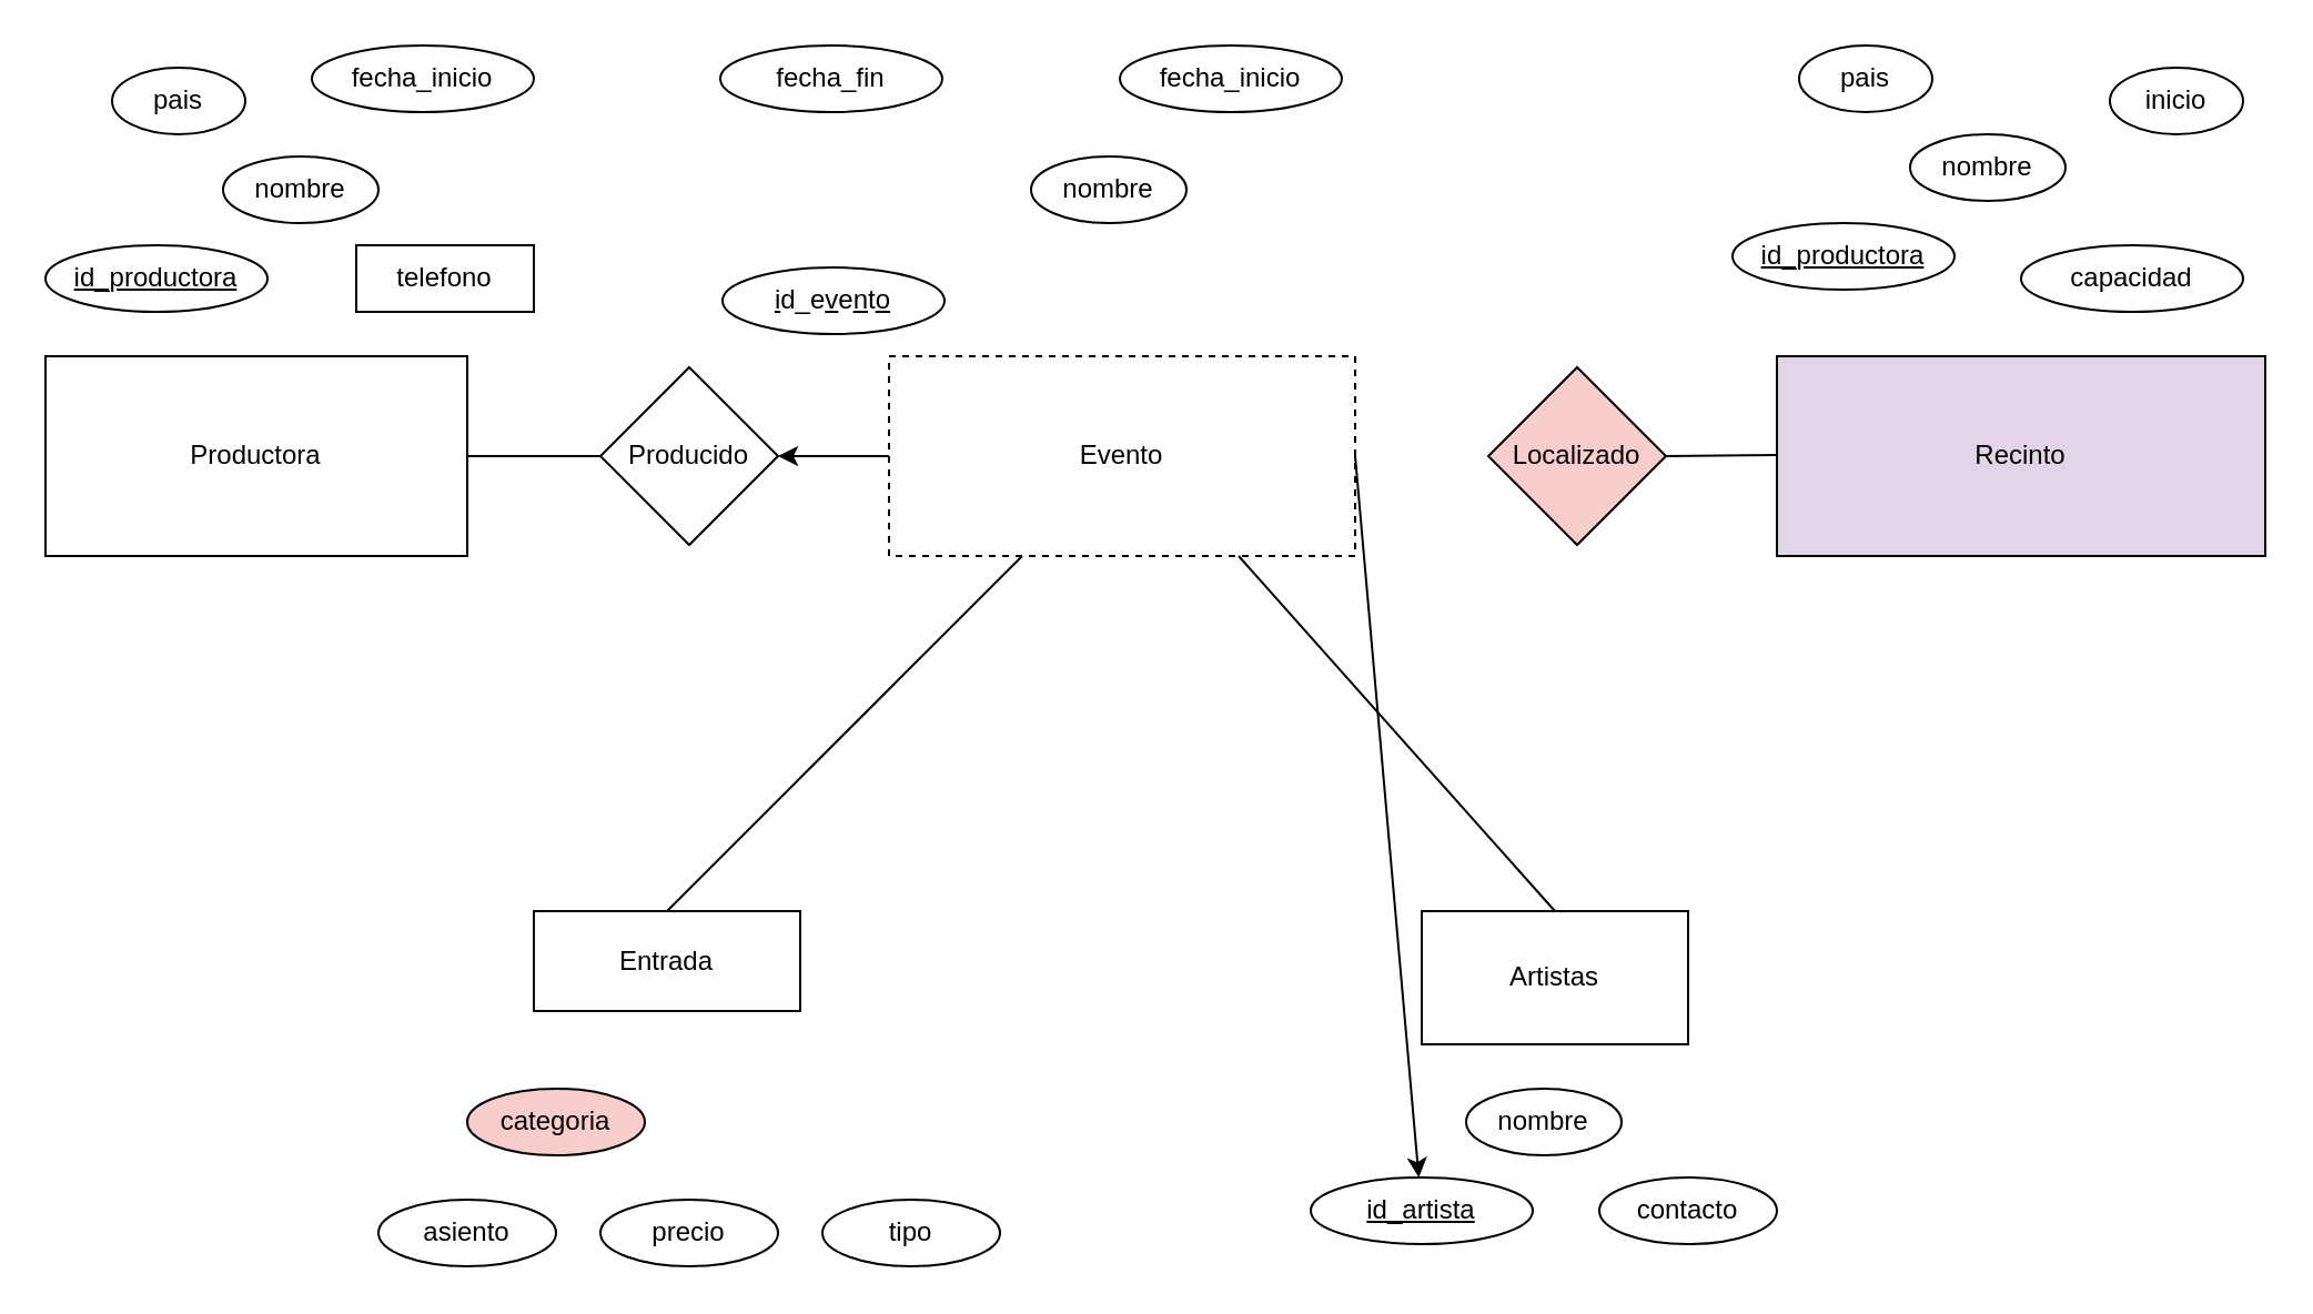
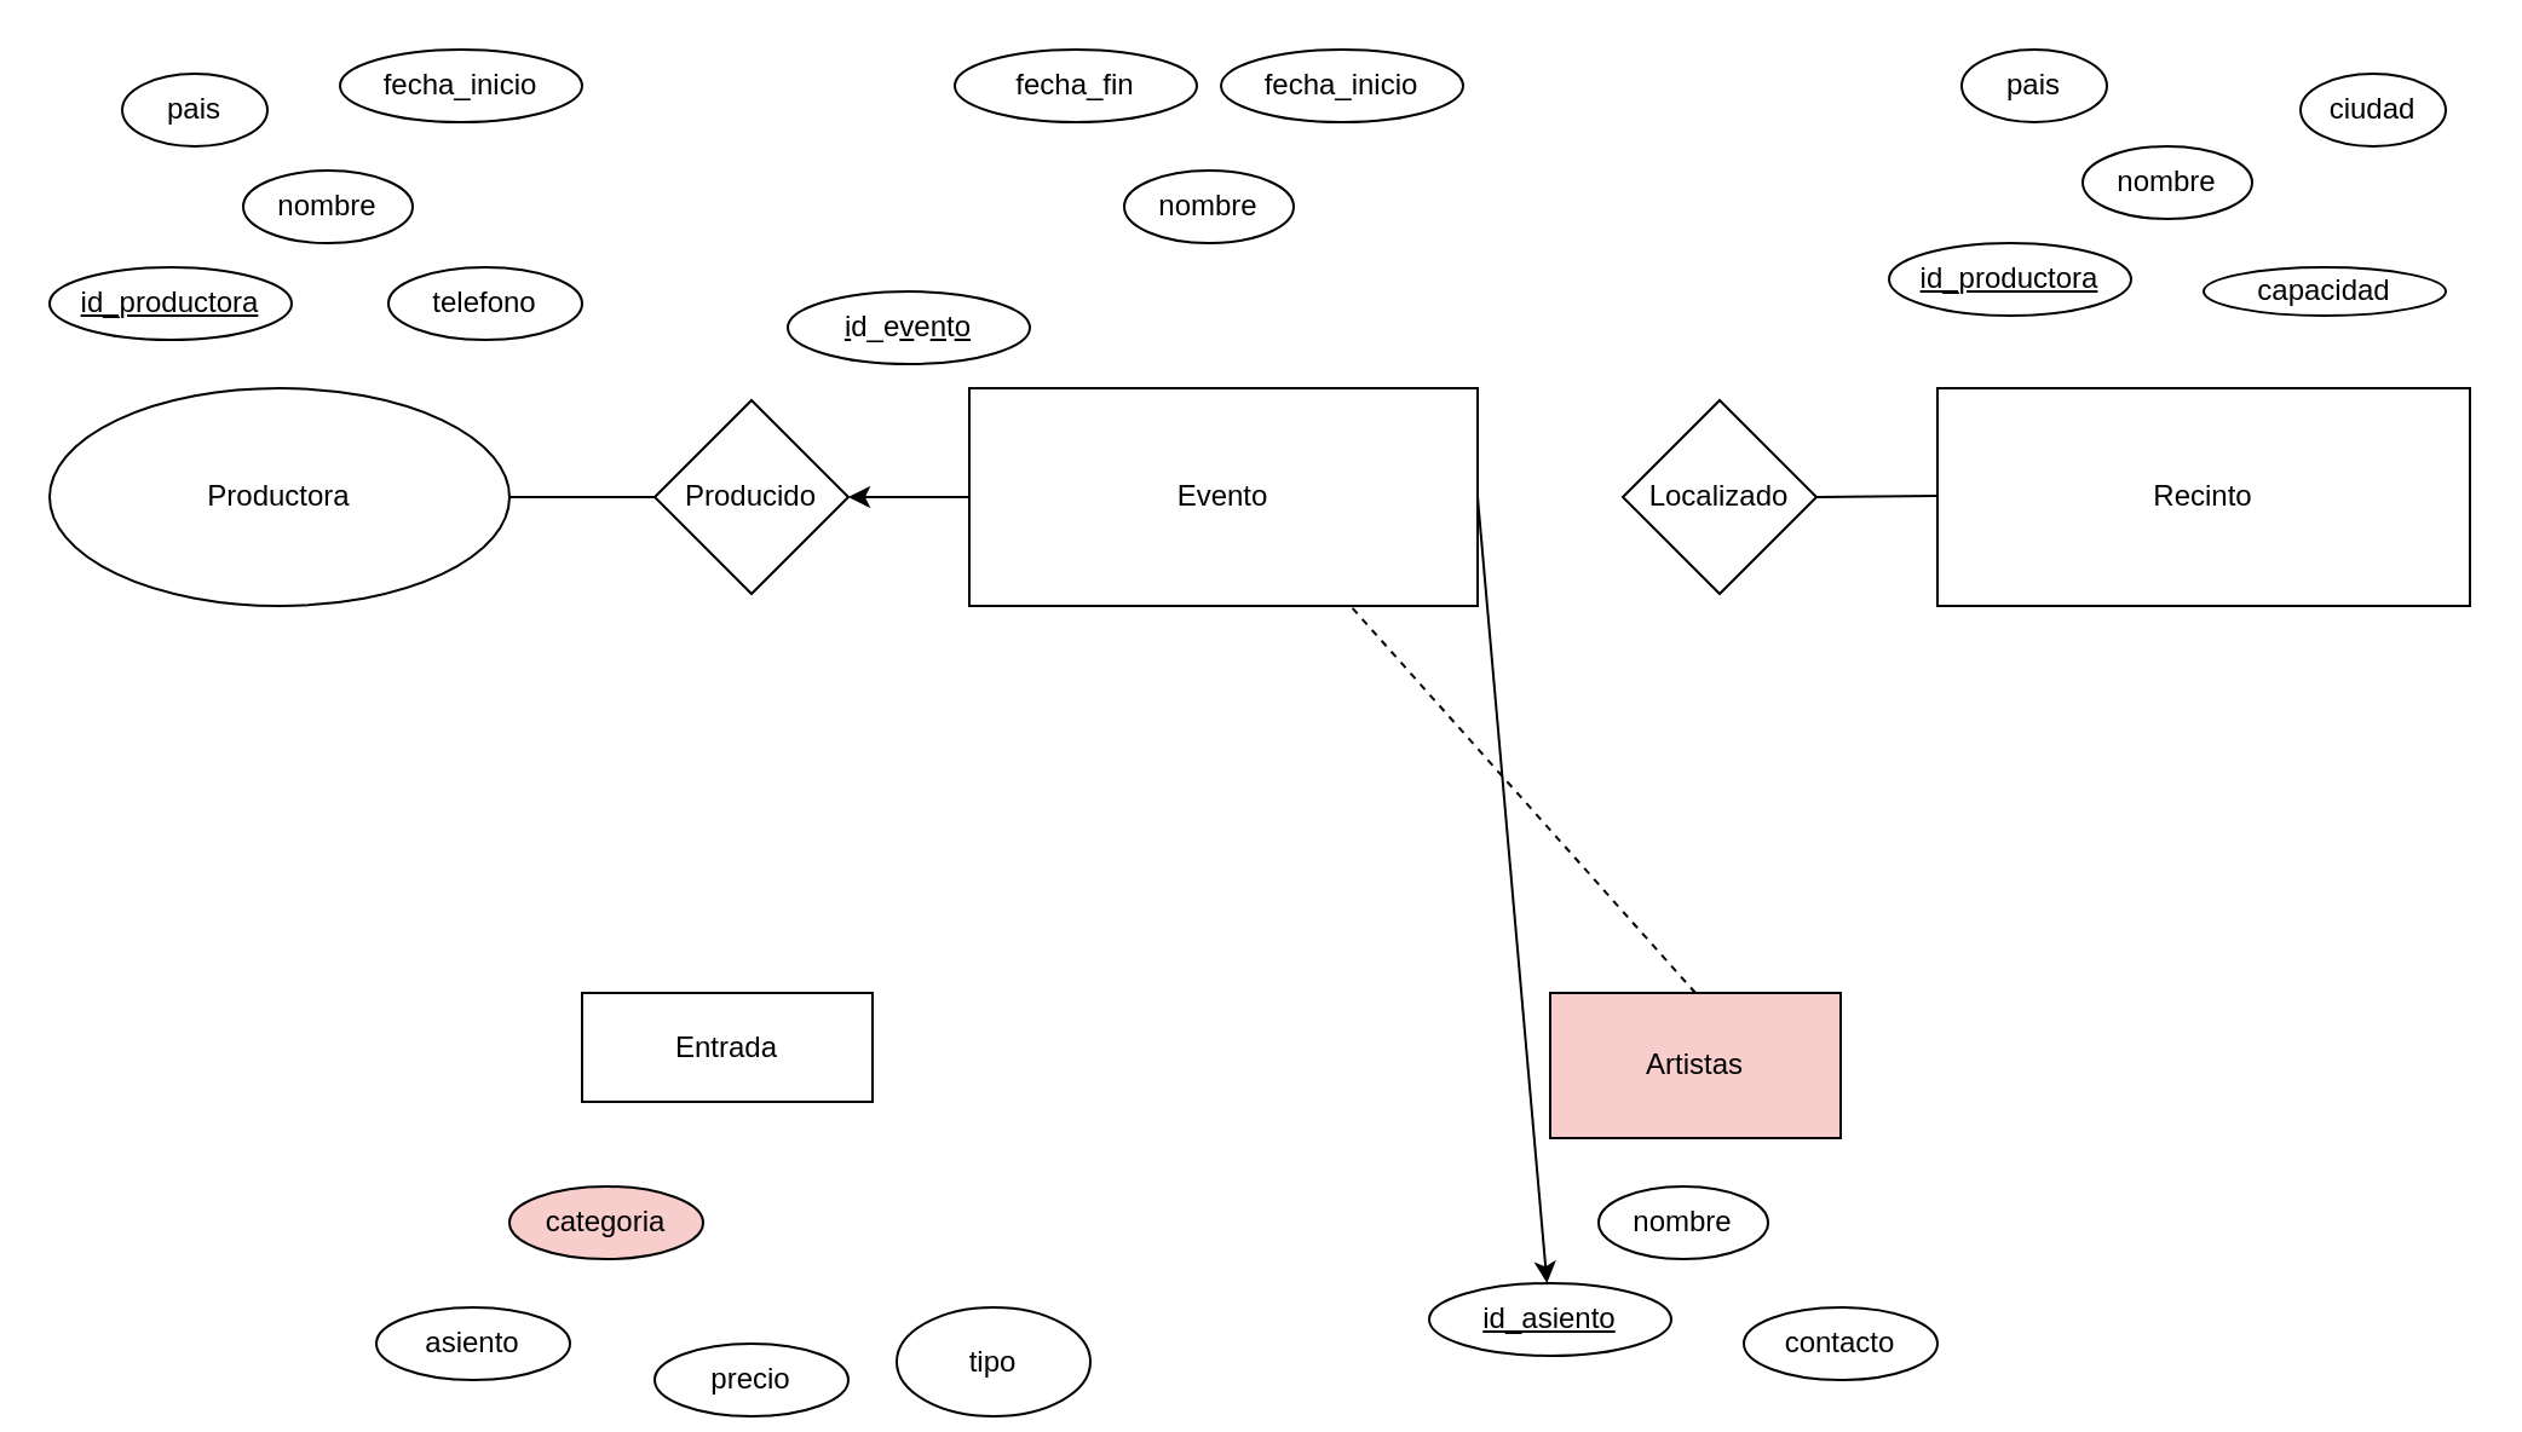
  <mxCell id="0" />
  <mxCell id="1" parent="0" />
- <mxCell id="2" value="Productora" style="rounded=0;whiteSpace=wrap;html=1;" parent="1" vertex="1"><mxGeometry x="20" y="160" width="190" height="90" as="geometry" /></mxCell>
- <mxCell id="3" value="Recinto" style="rounded=0;whiteSpace=wrap;html=1;fillColor=#e1d5e7;" parent="1" vertex="1"><mxGeometry x="800" y="160" width="220" height="90" as="geometry" /></mxCell>
- <mxCell id="4" value="Evento" style="rounded=0;whiteSpace=wrap;html=1;dashed=1;" parent="1" vertex="1"><mxGeometry x="400" y="160" width="210" height="90" as="geometry" /></mxCell>
+ <mxCell id="2" value="Productora" style="ellipse;whiteSpace=wrap;html=1;" parent="1" vertex="1"><mxGeometry x="20" y="160" width="190" height="90" as="geometry" /></mxCell>
+ <mxCell id="3" value="Recinto" style="rounded=0;whiteSpace=wrap;html=1;" parent="1" vertex="1"><mxGeometry x="800" y="160" width="220" height="90" as="geometry" /></mxCell>
+ <mxCell id="4" value="Evento" style="rounded=0;whiteSpace=wrap;html=1;" parent="1" vertex="1"><mxGeometry x="400" y="160" width="210" height="90" as="geometry" /></mxCell>
  <mxCell id="5" value="Entrada" style="rounded=0;whiteSpace=wrap;html=1;" parent="1" vertex="1"><mxGeometry x="240" y="410" width="120" height="45" as="geometry" /></mxCell>
- <mxCell id="6" value="Artistas" style="rounded=0;whiteSpace=wrap;html=1;" parent="1" vertex="1"><mxGeometry x="640" y="410" width="120" height="60" as="geometry" /></mxCell>
+ <mxCell id="6" value="Artistas" style="rounded=0;whiteSpace=wrap;html=1;fillColor=#f8cecc;" parent="1" vertex="1"><mxGeometry x="640" y="410" width="120" height="60" as="geometry" /></mxCell>
  <mxCell id="7" value="&lt;u&gt;id_productora&lt;/u&gt;" style="ellipse;whiteSpace=wrap;html=1;" parent="1" vertex="1"><mxGeometry x="20" y="110" width="100" height="30" as="geometry" /></mxCell>
  <mxCell id="8" value="nombre" style="ellipse;whiteSpace=wrap;html=1;" parent="1" vertex="1"><mxGeometry x="100" y="70" width="70" height="30" as="geometry" /></mxCell>
  <mxCell id="9" value="pais" style="ellipse;whiteSpace=wrap;html=1;" parent="1" vertex="1"><mxGeometry x="50" y="30" width="60" height="30" as="geometry" /></mxCell>
  <mxCell id="10" value="fecha_inicio" style="ellipse;whiteSpace=wrap;html=1;" parent="1" vertex="1"><mxGeometry x="140" y="20" width="100" height="30" as="geometry" /></mxCell>
- <mxCell id="11" value="telefono" style="whiteSpace=wrap;html=1;rounded=0;" parent="1" vertex="1"><mxGeometry x="160" y="110" width="80" height="30" as="geometry" /></mxCell>
+ <mxCell id="11" value="telefono" style="ellipse;whiteSpace=wrap;html=1;" parent="1" vertex="1"><mxGeometry x="160" y="110" width="80" height="30" as="geometry" /></mxCell>
  <mxCell id="12" value="nombre" style="ellipse;whiteSpace=wrap;html=1;" parent="1" vertex="1"><mxGeometry x="464" y="70" width="70" height="30" as="geometry" /></mxCell>
  <mxCell id="13" value="fecha_inicio" style="ellipse;whiteSpace=wrap;html=1;" parent="1" vertex="1"><mxGeometry x="504" y="20" width="100" height="30" as="geometry" /></mxCell>
- <mxCell id="14" value="fecha_fin" style="ellipse;whiteSpace=wrap;html=1;" parent="1" vertex="1"><mxGeometry x="324" y="20" width="100" height="30" as="geometry" /></mxCell>
+ <mxCell id="14" value="fecha_fin" style="ellipse;whiteSpace=wrap;html=1;" parent="1" vertex="1"><mxGeometry x="394" y="20" width="100" height="30" as="geometry" /></mxCell>
  <mxCell id="15" value="&lt;u&gt;i&lt;/u&gt;d_e&lt;u&gt;v&lt;/u&gt;e&lt;u&gt;n&lt;/u&gt;t&lt;u&gt;o&lt;/u&gt;" style="ellipse;whiteSpace=wrap;html=1;" parent="1" vertex="1"><mxGeometry x="325" y="120" width="100" height="30" as="geometry" /></mxCell>
  <mxCell id="16" value="&lt;u&gt;id_productora&lt;/u&gt;" style="ellipse;whiteSpace=wrap;html=1;" parent="1" vertex="1"><mxGeometry x="780" y="100" width="100" height="30" as="geometry" /></mxCell>
  <mxCell id="17" value="nombre" style="ellipse;whiteSpace=wrap;html=1;" parent="1" vertex="1"><mxGeometry x="860" y="60" width="70" height="30" as="geometry" /></mxCell>
  <mxCell id="18" value="pais" style="ellipse;whiteSpace=wrap;html=1;" parent="1" vertex="1"><mxGeometry x="810" y="20" width="60" height="30" as="geometry" /></mxCell>
- <mxCell id="19" value="inicio" style="ellipse;whiteSpace=wrap;html=1;" parent="1" vertex="1"><mxGeometry x="950" y="30" width="60" height="30" as="geometry" /></mxCell>
- <mxCell id="20" value="capacidad" style="ellipse;whiteSpace=wrap;html=1;" parent="1" vertex="1"><mxGeometry x="910" y="110" width="100" height="30" as="geometry" /></mxCell>
+ <mxCell id="19" value="ciudad" style="ellipse;whiteSpace=wrap;html=1;" parent="1" vertex="1"><mxGeometry x="950" y="30" width="60" height="30" as="geometry" /></mxCell>
+ <mxCell id="20" value="capacidad" style="ellipse;whiteSpace=wrap;html=1;" parent="1" vertex="1"><mxGeometry x="910" y="110" width="100" height="20" as="geometry" /></mxCell>
  <mxCell id="21" value="Producido&lt;span style=&quot;color: rgba(0, 0, 0, 0); font-family: monospace; font-size: 0px; text-align: start;&quot;&gt;%3CmxGraphModel%3E%3Croot%3E%3CmxCell%20id%3D%220%22%2F%3E%3CmxCell%20id%3D%221%22%20parent%3D%220%22%2F%3E%3CmxCell%20id%3D%222%22%20value%3D%22pais%22%20style%3D%22ellipse%3BwhiteSpace%3Dwrap%3Bhtml%3D1%3B%22%20vertex%3D%221%22%20parent%3D%221%22%3E%3CmxGeometry%20x%3D%22620%22%20y%3D%22140%22%20width%3D%2260%22%20height%3D%2230%22%20as%3D%22geometry%22%2F%3E%3C%2FmxCell%3E%3C%2Froot%3E%3C%2FmxGraphModel%3E&lt;/span&gt;" style="rhombus;whiteSpace=wrap;html=1;" parent="1" vertex="1"><mxGeometry x="270" y="165" width="80" height="80" as="geometry" /></mxCell>
- <mxCell id="22" value="Localizado" style="rhombus;whiteSpace=wrap;html=1;fillColor=#f8cecc;" parent="1" vertex="1"><mxGeometry x="670" y="165" width="80" height="80" as="geometry" /></mxCell>
+ <mxCell id="22" value="Localizado" style="rhombus;whiteSpace=wrap;html=1;" parent="1" vertex="1"><mxGeometry x="670" y="165" width="80" height="80" as="geometry" /></mxCell>
  <mxCell id="23" value="" style="endArrow=classic;html=1;rounded=0;exitX=1;exitY=0.5;exitDx=0;exitDy=0;" parent="1" source="4" target="28" edge="1"><mxGeometry width="50" height="50" relative="1" as="geometry"><mxPoint x="610" y="200" as="sourcePoint" /><mxPoint x="660" y="200" as="targetPoint" /></mxGeometry></mxCell>
  <mxCell id="24" value="" style="endArrow=classic;html=1;rounded=0;entryX=1;entryY=0.5;entryDx=0;entryDy=0;exitX=0;exitY=0.5;exitDx=0;exitDy=0;" parent="1" source="4" target="21" edge="1"><mxGeometry width="50" height="50" relative="1" as="geometry"><mxPoint x="620" y="210" as="sourcePoint" /><mxPoint x="680" y="210" as="targetPoint" /></mxGeometry></mxCell>
  <mxCell id="25" value="" style="endArrow=none;html=1;rounded=0;exitX=0;exitY=0.5;exitDx=0;exitDy=0;entryX=1;entryY=0.5;entryDx=0;entryDy=0;" parent="1" source="21" target="2" edge="1"><mxGeometry width="50" height="50" relative="1" as="geometry"><mxPoint x="440" y="300" as="sourcePoint" /><mxPoint x="490" y="250" as="targetPoint" /></mxGeometry></mxCell>
  <mxCell id="26" value="" style="endArrow=none;html=1;rounded=0;exitX=0;exitY=0.5;exitDx=0;exitDy=0;" parent="1" edge="1"><mxGeometry width="50" height="50" relative="1" as="geometry"><mxPoint x="800" y="204.5" as="sourcePoint" /><mxPoint x="750" y="205" as="targetPoint" /></mxGeometry></mxCell>
- <mxCell id="27" value="" style="endArrow=none;html=1;rounded=0;exitX=0.5;exitY=0;exitDx=0;exitDy=0;strokeWidth=1;" parent="1" source="5" target="4" edge="1"><mxGeometry width="50" height="50" relative="1" as="geometry"><mxPoint x="447" y="410" as="sourcePoint" /><mxPoint x="357" y="350" as="targetPoint" /></mxGeometry></mxCell>
- <mxCell id="28" value="&lt;u&gt;id_artista&lt;/u&gt;" style="ellipse;whiteSpace=wrap;html=1;" parent="1" vertex="1"><mxGeometry x="590" y="530" width="100" height="30" as="geometry" /></mxCell>
+ <mxCell id="28" value="&lt;u&gt;id_asiento&lt;/u&gt;" style="ellipse;whiteSpace=wrap;html=1;" parent="1" vertex="1"><mxGeometry x="590" y="530" width="100" height="30" as="geometry" /></mxCell>
  <mxCell id="29" value="nombre" style="ellipse;whiteSpace=wrap;html=1;" parent="1" vertex="1"><mxGeometry x="660" y="490" width="70" height="30" as="geometry" /></mxCell>
- <mxCell id="30" value="contacto" style="ellipse;whiteSpace=wrap;html=1;" parent="1" vertex="1"><mxGeometry x="720" y="530" width="80" height="30" as="geometry" /></mxCell>
- <mxCell id="31" value="" style="endArrow=none;html=1;rounded=0;exitX=0.5;exitY=0;exitDx=0;exitDy=0;strokeWidth=1;entryX=0.75;entryY=1;entryDx=0;entryDy=0;" edge="1" parent="1" source="6" target="4"><mxGeometry width="50" height="50" relative="1" as="geometry"><mxPoint x="310" y="420" as="sourcePoint" /><mxPoint x="470" y="260" as="targetPoint" /></mxGeometry></mxCell>
+ <mxCell id="30" value="contacto" style="ellipse;whiteSpace=wrap;html=1;" parent="1" vertex="1"><mxGeometry x="720" y="540" width="80" height="30" as="geometry" /></mxCell>
+ <mxCell id="31" value="" style="endArrow=none;html=1;rounded=0;exitX=0.5;exitY=0;exitDx=0;exitDy=0;strokeWidth=1;entryX=0.75;entryY=1;entryDx=0;entryDy=0;dashed=1;" edge="1" parent="1" source="6" target="4"><mxGeometry width="50" height="50" relative="1" as="geometry"><mxPoint x="310" y="420" as="sourcePoint" /><mxPoint x="470" y="260" as="targetPoint" /></mxGeometry></mxCell>
  <mxCell id="32" value="categoria" style="ellipse;whiteSpace=wrap;html=1;fillColor=#f8cecc;" vertex="1" parent="1"><mxGeometry x="210" y="490" width="80" height="30" as="geometry" /></mxCell>
- <mxCell id="33" value="asiento" style="ellipse;whiteSpace=wrap;html=1;" vertex="1" parent="1"><mxGeometry x="170" y="540" width="80" height="30" as="geometry" /></mxCell>
- <mxCell id="34" value="precio" style="ellipse;whiteSpace=wrap;html=1;" vertex="1" parent="1"><mxGeometry x="270" y="540" width="80" height="30" as="geometry" /></mxCell>
- <mxCell id="35" value="tipo" style="ellipse;whiteSpace=wrap;html=1;" vertex="1" parent="1"><mxGeometry x="370" y="540" width="80" height="30" as="geometry" /></mxCell>
+ <mxCell id="33" value="asiento" style="ellipse;whiteSpace=wrap;html=1;" vertex="1" parent="1"><mxGeometry x="155" y="540" width="80" height="30" as="geometry" /></mxCell>
+ <mxCell id="34" value="precio" style="ellipse;whiteSpace=wrap;html=1;" vertex="1" parent="1"><mxGeometry x="270" y="555" width="80" height="30" as="geometry" /></mxCell>
+ <mxCell id="35" value="tipo" style="ellipse;whiteSpace=wrap;html=1;" vertex="1" parent="1"><mxGeometry x="370" y="540" width="80" height="45" as="geometry" /></mxCell>
